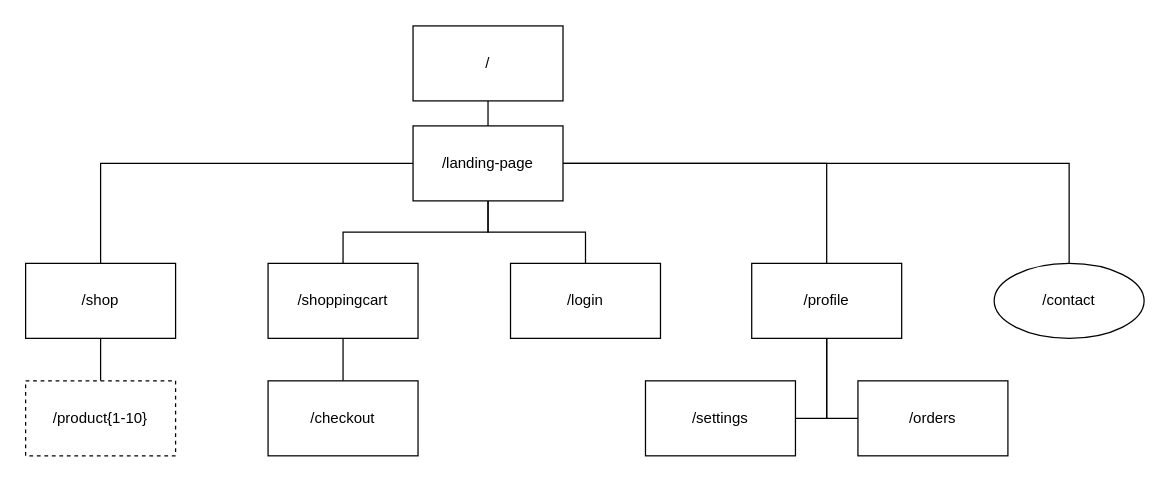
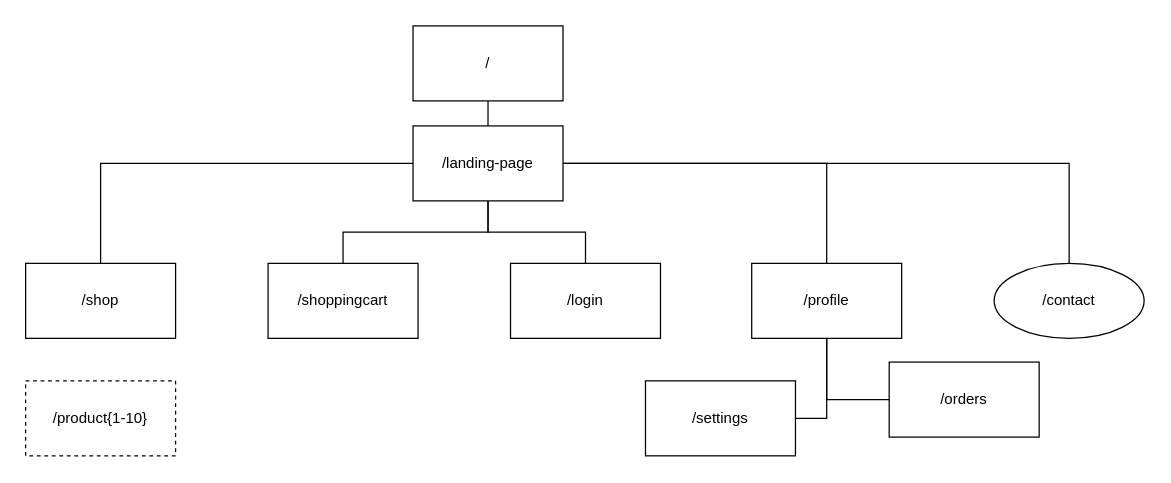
  <mxCell id="0" />
  <mxCell id="1" parent="0" />
  <mxCell id="2" style="edgeStyle=orthogonalEdgeStyle;rounded=0;orthogonalLoop=1;jettySize=auto;html=1;endArrow=none;endFill=0;" parent="1" source="3" target="9" edge="1"><mxGeometry relative="1" as="geometry" /></mxCell>
  <mxCell id="3" value="/" style="rounded=0;whiteSpace=wrap;html=1;" parent="1" vertex="1"><mxGeometry x="330" y="20" width="120" height="60" as="geometry" /></mxCell>
  <mxCell id="4" style="edgeStyle=orthogonalEdgeStyle;rounded=0;orthogonalLoop=1;jettySize=auto;html=1;entryX=0.5;entryY=0;entryDx=0;entryDy=0;endArrow=none;endFill=0;" parent="1" source="9" target="11" edge="1"><mxGeometry relative="1" as="geometry" /></mxCell>
  <mxCell id="5" style="edgeStyle=orthogonalEdgeStyle;rounded=0;orthogonalLoop=1;jettySize=auto;html=1;entryX=0.5;entryY=0;entryDx=0;entryDy=0;endArrow=none;endFill=0;" parent="1" source="9" target="13" edge="1"><mxGeometry relative="1" as="geometry" /></mxCell>
  <mxCell id="6" style="edgeStyle=orthogonalEdgeStyle;rounded=0;orthogonalLoop=1;jettySize=auto;html=1;entryX=0.5;entryY=0;entryDx=0;entryDy=0;endArrow=none;endFill=0;" parent="1" source="9" target="20" edge="1"><mxGeometry relative="1" as="geometry" /></mxCell>
  <mxCell id="7" style="edgeStyle=orthogonalEdgeStyle;rounded=0;orthogonalLoop=1;jettySize=auto;html=1;entryX=0.5;entryY=0;entryDx=0;entryDy=0;endArrow=none;endFill=0;" parent="1" source="9" target="19" edge="1"><mxGeometry relative="1" as="geometry" /></mxCell>
  <mxCell id="8" style="edgeStyle=orthogonalEdgeStyle;rounded=0;orthogonalLoop=1;jettySize=auto;html=1;entryX=0.5;entryY=0;entryDx=0;entryDy=0;endArrow=none;endFill=0;" parent="1" source="9" target="21" edge="1"><mxGeometry relative="1" as="geometry" /></mxCell>
  <mxCell id="9" value="/landing-page" style="rounded=0;whiteSpace=wrap;html=1;" parent="1" vertex="1"><mxGeometry x="330" y="100" width="120" height="60" as="geometry" /></mxCell>
- <mxCell id="10" style="edgeStyle=orthogonalEdgeStyle;rounded=0;orthogonalLoop=1;jettySize=auto;html=1;endArrow=none;endFill=0;" parent="1" source="11" target="15" edge="1"><mxGeometry relative="1" as="geometry" /></mxCell>
  <mxCell id="11" value="/shop" style="rounded=0;whiteSpace=wrap;html=1;" parent="1" vertex="1"><mxGeometry x="20" y="210" width="120" height="60" as="geometry" /></mxCell>
- <mxCell id="12" style="edgeStyle=orthogonalEdgeStyle;rounded=0;orthogonalLoop=1;jettySize=auto;html=1;entryX=0.5;entryY=0;entryDx=0;entryDy=0;endArrow=none;endFill=0;" parent="1" source="13" target="16" edge="1"><mxGeometry relative="1" as="geometry" /></mxCell>
  <mxCell id="13" value="/shoppingcart" style="rounded=0;whiteSpace=wrap;html=1;" parent="1" vertex="1"><mxGeometry x="214" y="210" width="120" height="60" as="geometry" /></mxCell>
- <mxCell id="14" value="/orders" style="rounded=0;whiteSpace=wrap;html=1;" parent="1" vertex="1"><mxGeometry x="686" y="304" width="120" height="60" as="geometry" /></mxCell>
+ <mxCell id="14" value="/orders" style="rounded=0;whiteSpace=wrap;html=1;" parent="1" vertex="1"><mxGeometry x="711" y="289" width="120" height="60" as="geometry" /></mxCell>
  <mxCell id="15" value="/product{1-10}" style="rounded=0;whiteSpace=wrap;html=1;dashed=1;" parent="1" vertex="1"><mxGeometry x="20" y="304" width="120" height="60" as="geometry" /></mxCell>
- <mxCell id="16" value="/checkout" style="rounded=0;whiteSpace=wrap;html=1;" parent="1" vertex="1"><mxGeometry x="214" y="304" width="120" height="60" as="geometry" /></mxCell>
  <mxCell id="17" style="edgeStyle=orthogonalEdgeStyle;rounded=0;orthogonalLoop=1;jettySize=auto;html=1;entryX=0;entryY=0.5;entryDx=0;entryDy=0;endArrow=none;endFill=0;" parent="1" source="19" target="14" edge="1"><mxGeometry relative="1" as="geometry" /></mxCell>
  <mxCell id="18" style="edgeStyle=orthogonalEdgeStyle;rounded=0;orthogonalLoop=1;jettySize=auto;html=1;entryX=1;entryY=0.5;entryDx=0;entryDy=0;endArrow=none;endFill=0;" parent="1" source="19" target="22" edge="1"><mxGeometry relative="1" as="geometry" /></mxCell>
  <mxCell id="19" value="/profile" style="rounded=0;whiteSpace=wrap;html=1;" parent="1" vertex="1"><mxGeometry x="601" y="210" width="120" height="60" as="geometry" /></mxCell>
  <mxCell id="20" value="/login" style="rounded=0;whiteSpace=wrap;html=1;" parent="1" vertex="1"><mxGeometry x="408" y="210" width="120" height="60" as="geometry" /></mxCell>
  <mxCell id="21" value="/contact" style="ellipse;whiteSpace=wrap;html=1;" parent="1" vertex="1"><mxGeometry x="795" y="210" width="120" height="60" as="geometry" /></mxCell>
  <mxCell id="22" value="/settings" style="rounded=0;whiteSpace=wrap;html=1;" parent="1" vertex="1"><mxGeometry x="516" y="304" width="120" height="60" as="geometry" /></mxCell>
